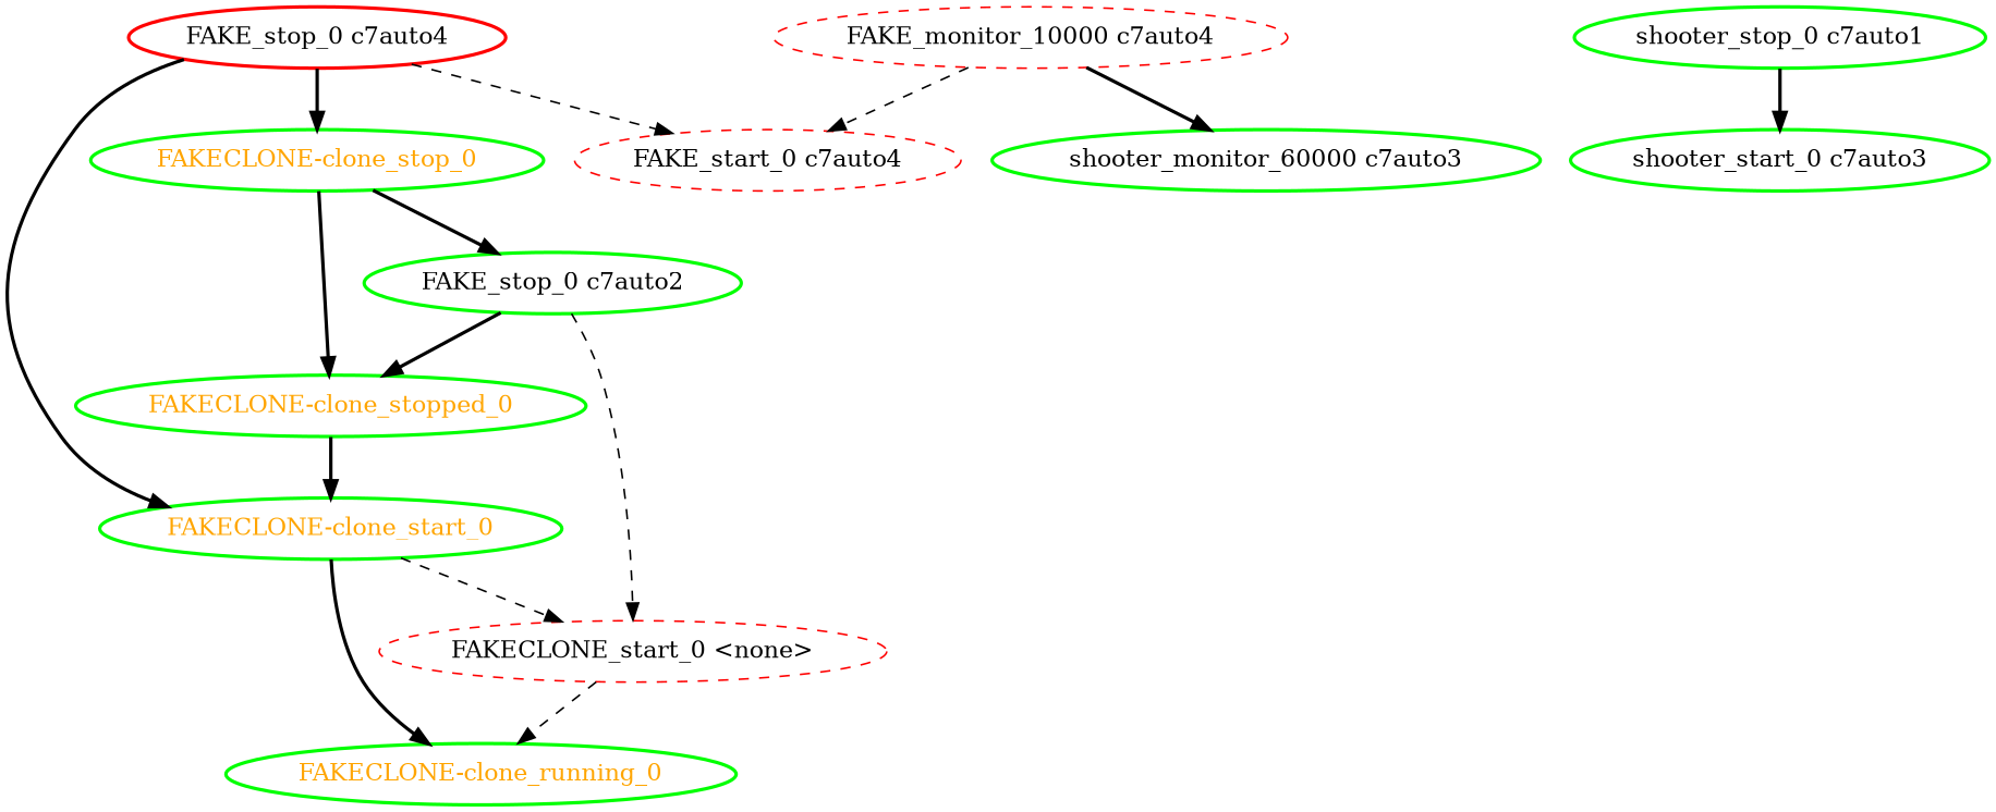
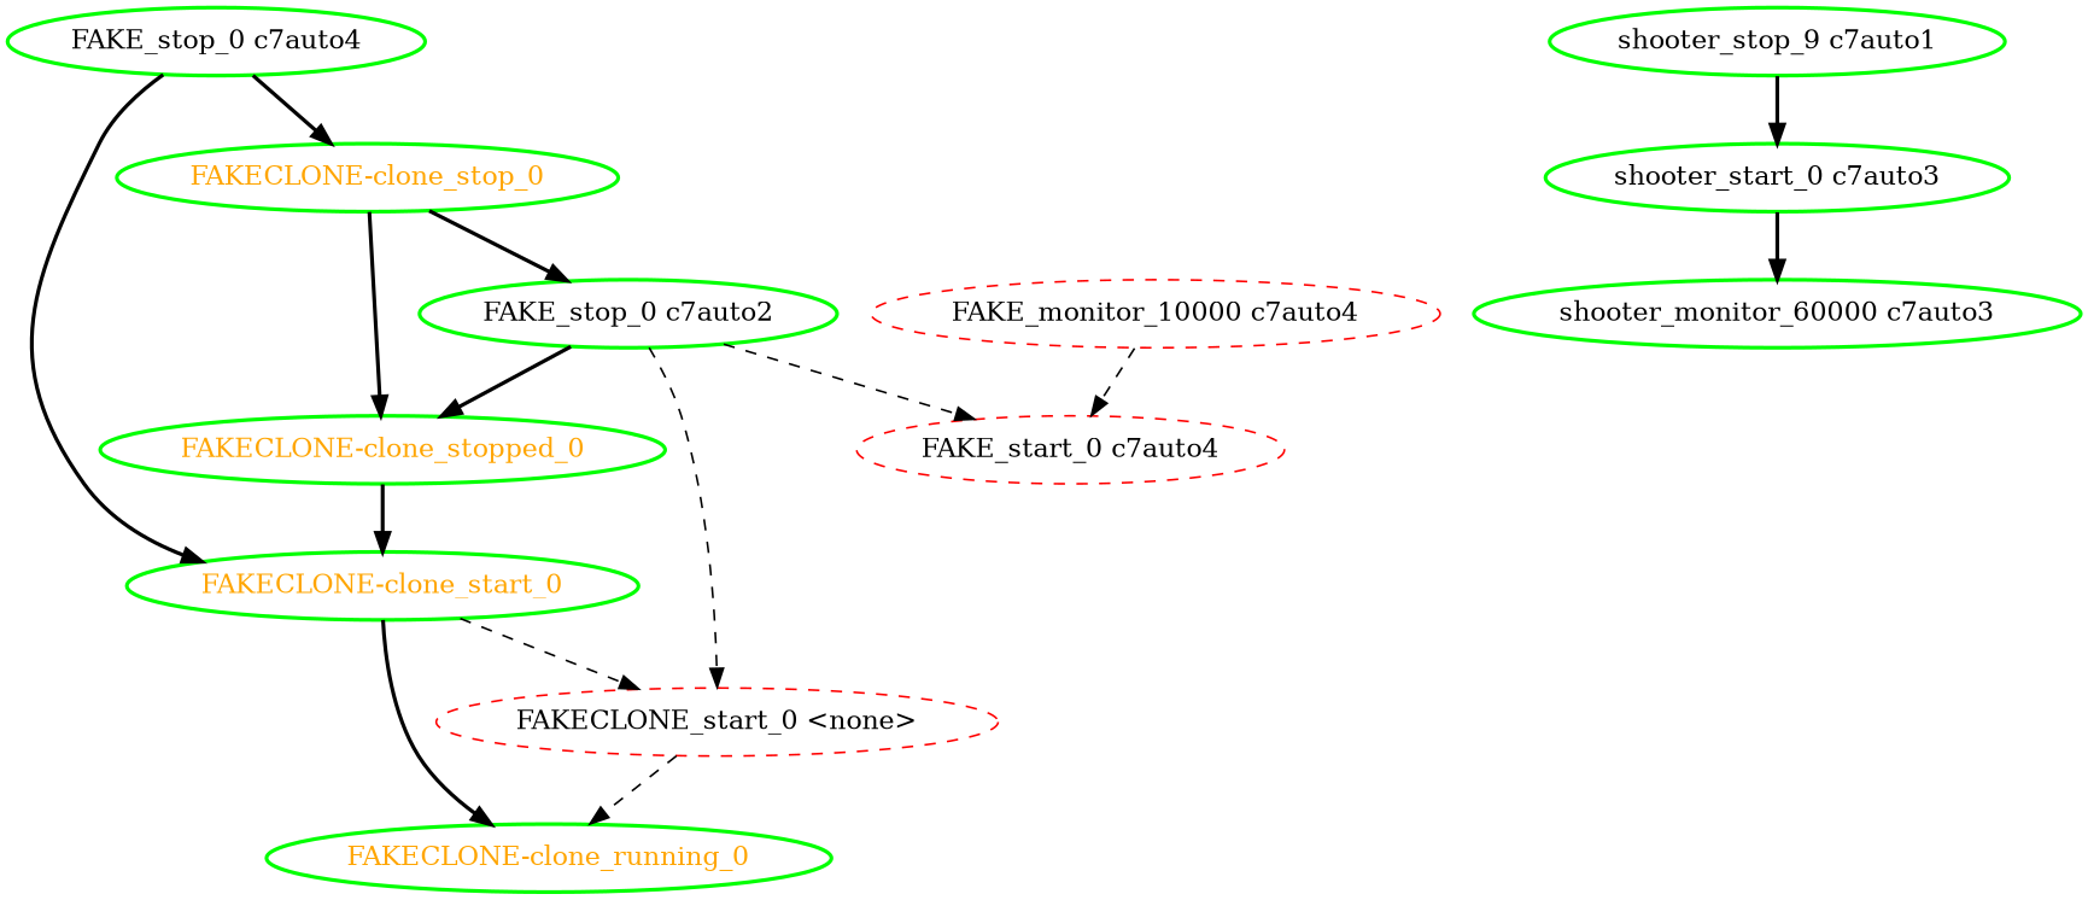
  digraph {
    node [color=green fontcolor=black style=bold]
    edge [style=bold]
    "FAKECLONE-clone_running_0" [fontcolor=orange]
    "FAKECLONE-clone_start_0" [fontcolor=orange]
    "FAKECLONE_start_0 <none>" [color=red style=dashed]
    "FAKECLONE-clone_stop_0" [fontcolor=orange]
    "FAKECLONE-clone_stopped_0" [fontcolor=orange]
    n6 [label="FAKE_stop_0 c7auto2"]
    "FAKE_monitor_10000 c7auto4" [color=red style=dashed]
    "FAKE_start_0 c7auto4" [color=red style=dashed]
-   "FAKE_stop_0 c7auto4" [color=red]
+   "FAKE_stop_0 c7auto4"
    "shooter_start_0 c7auto3"
    "shooter_monitor_60000 c7auto3"
-   "shooter_stop_0 c7auto1"
+   "shooter_stop_0 c7auto1" [label="shooter_stop_9 c7auto1"]
    "FAKECLONE-clone_start_0" -> "FAKECLONE-clone_running_0"
    "FAKECLONE-clone_start_0" -> "FAKECLONE_start_0 <none>" [style=dashed]
    "FAKECLONE_start_0 <none>" -> "FAKECLONE-clone_running_0" [style=dashed]
    "FAKECLONE-clone_stop_0" -> "FAKECLONE-clone_stopped_0"
    "FAKECLONE-clone_stop_0" -> n6
    "FAKECLONE-clone_stopped_0" -> "FAKECLONE-clone_start_0"
    n6 -> "FAKECLONE_start_0 <none>" [style=dashed]
    n6 -> "FAKECLONE-clone_stopped_0"
    "FAKE_monitor_10000 c7auto4" -> "FAKE_start_0 c7auto4" [style=dashed]
    "FAKE_stop_0 c7auto4" -> "FAKECLONE-clone_start_0"
    "FAKE_stop_0 c7auto4" -> "FAKECLONE-clone_stop_0"
-   "FAKE_stop_0 c7auto4" -> "FAKE_start_0 c7auto4" [style=dashed]
-   "FAKE_monitor_10000 c7auto4" -> "shooter_monitor_60000 c7auto3"
+   n6 -> "FAKE_start_0 c7auto4" [style=dashed]
+   "shooter_start_0 c7auto3" -> "shooter_monitor_60000 c7auto3"
    "shooter_stop_0 c7auto1" -> "shooter_start_0 c7auto3"
  }
